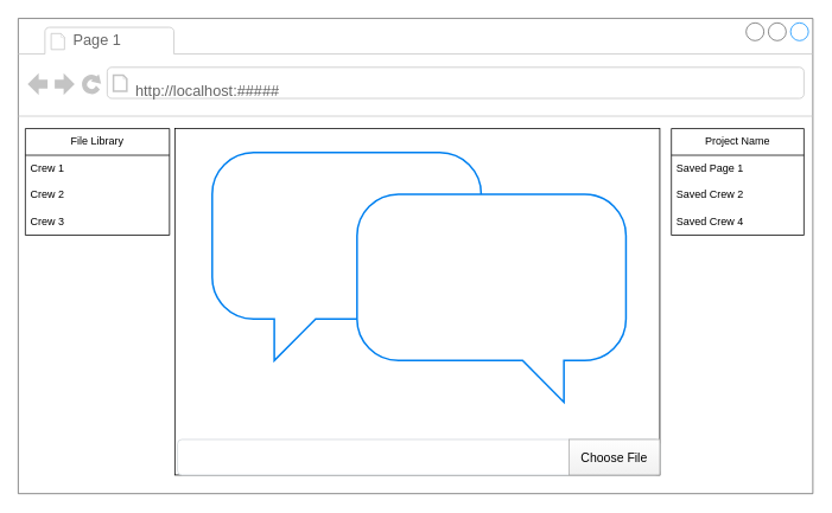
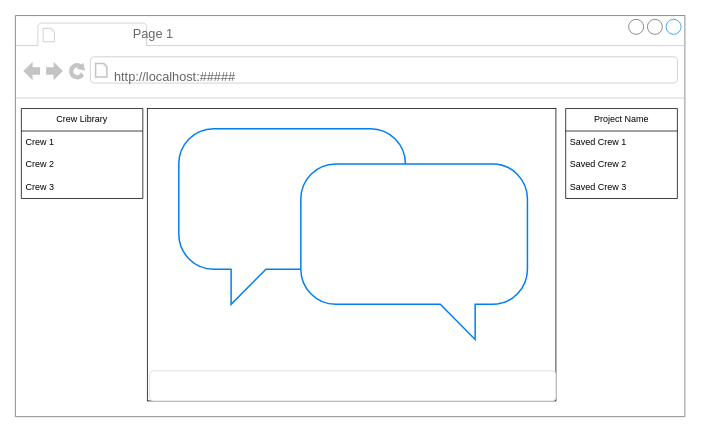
  <mxCell id="0" />
  <mxCell id="1" parent="0" />
  <mxCell id="2" value="" style="strokeWidth=1;shadow=0;dashed=0;align=center;html=1;shape=mxgraph.mockup.containers.browserWindow;rSize=0;strokeColor=#666666;strokeColor2=#008cff;strokeColor3=#c4c4c4;mainText=,;recursiveResize=0;" vertex="1" parent="1"><mxGeometry x="20" y="20" width="893" height="535" as="geometry" /></mxCell>
- <mxCell id="3" value="Page 1" style="strokeWidth=1;shadow=0;dashed=0;align=center;html=1;shape=mxgraph.mockup.containers.anchor;fontSize=17;fontColor=#666666;align=left;whiteSpace=wrap;" vertex="1" parent="2"><mxGeometry x="60" y="12" width="110" height="26" as="geometry" /></mxCell>
+ <mxCell id="3" value="Page 1" style="strokeWidth=1;shadow=0;dashed=0;align=center;html=1;shape=mxgraph.mockup.containers.anchor;fontSize=17;fontColor=#666666;align=left;whiteSpace=wrap;" vertex="1" parent="2"><mxGeometry x="155" y="12" width="110" height="26" as="geometry" /></mxCell>
  <mxCell id="4" value="http://localhost:#####" style="strokeWidth=1;shadow=0;dashed=0;align=center;html=1;shape=mxgraph.mockup.containers.anchor;rSize=0;fontSize=17;fontColor=#666666;align=left;" vertex="1" parent="2"><mxGeometry x="130" y="70" width="250" height="26" as="geometry" /></mxCell>
  <mxCell id="5" value="" style="rounded=0;whiteSpace=wrap;html=1;" vertex="1" parent="2"><mxGeometry x="176" y="124" width="545" height="390" as="geometry" /></mxCell>
  <mxCell id="6" value="" style="html=1;verticalLabelPosition=bottom;align=center;labelBackgroundColor=#ffffff;verticalAlign=top;strokeWidth=2;strokeColor=#0080F0;shadow=0;dashed=0;shape=mxgraph.ios7.icons.chat;" vertex="1" parent="2"><mxGeometry x="218" y="151" width="465" height="281" as="geometry" /></mxCell>
  <mxCell id="7" value="" style="html=1;shadow=0;dashed=0;shape=mxgraph.bootstrap.rrect;rSize=5;strokeColor=#CED4DA;html=1;whiteSpace=wrap;fillColor=#FFFFFF;fontColor=#7D868C;align=left;spacing=15;spacingLeft=40;fontSize=14;" vertex="1" parent="2"><mxGeometry x="179" y="474" width="542" height="40" as="geometry" /></mxCell>
- <mxCell id="8" value="Choose File" style="fillColor=#FEFEFE;strokeColor=#AAAAAA;fontSize=14;gradientColor=#F0F0F0;" vertex="1" parent="7"><mxGeometry x="440" width="102" height="40" as="geometry" /></mxCell>
- <mxCell id="9" value="File Library" style="swimlane;fontStyle=0;childLayout=stackLayout;horizontal=1;startSize=30;horizontalStack=0;resizeParent=1;resizeParentMax=0;resizeLast=0;collapsible=1;marginBottom=0;whiteSpace=wrap;html=1;" vertex="1" parent="2"><mxGeometry x="8" y="124" width="162" height="120" as="geometry" /></mxCell>
+ <mxCell id="9" value="Crew Library" style="swimlane;fontStyle=0;childLayout=stackLayout;horizontal=1;startSize=30;horizontalStack=0;resizeParent=1;resizeParentMax=0;resizeLast=0;collapsible=1;marginBottom=0;whiteSpace=wrap;html=1;" vertex="1" parent="2"><mxGeometry x="8" y="124" width="162" height="120" as="geometry" /></mxCell>
  <mxCell id="10" value="Crew 1" style="text;strokeColor=none;fillColor=none;align=left;verticalAlign=middle;spacingLeft=4;spacingRight=4;overflow=hidden;points=[[0,0.5],[1,0.5]];portConstraint=eastwest;rotatable=0;whiteSpace=wrap;html=1;" vertex="1" parent="9"><mxGeometry y="30" width="162" height="30" as="geometry" /></mxCell>
  <mxCell id="11" value="Crew 2" style="text;strokeColor=none;fillColor=none;align=left;verticalAlign=middle;spacingLeft=4;spacingRight=4;overflow=hidden;points=[[0,0.5],[1,0.5]];portConstraint=eastwest;rotatable=0;whiteSpace=wrap;html=1;" vertex="1" parent="9"><mxGeometry y="60" width="162" height="30" as="geometry" /></mxCell>
  <mxCell id="12" value="Crew 3" style="text;strokeColor=none;fillColor=none;align=left;verticalAlign=middle;spacingLeft=4;spacingRight=4;overflow=hidden;points=[[0,0.5],[1,0.5]];portConstraint=eastwest;rotatable=0;whiteSpace=wrap;html=1;" vertex="1" parent="9"><mxGeometry y="90" width="162" height="30" as="geometry" /></mxCell>
  <mxCell id="13" value="Project Name" style="swimlane;fontStyle=0;childLayout=stackLayout;horizontal=1;startSize=30;horizontalStack=0;resizeParent=1;resizeParentMax=0;resizeLast=0;collapsible=1;marginBottom=0;whiteSpace=wrap;html=1;" vertex="1" parent="2"><mxGeometry x="734" y="124" width="149" height="120" as="geometry" /></mxCell>
- <mxCell id="14" value="Saved Page 1" style="text;strokeColor=none;fillColor=none;align=left;verticalAlign=middle;spacingLeft=4;spacingRight=4;overflow=hidden;points=[[0,0.5],[1,0.5]];portConstraint=eastwest;rotatable=0;whiteSpace=wrap;html=1;" vertex="1" parent="13"><mxGeometry y="30" width="149" height="30" as="geometry" /></mxCell>
+ <mxCell id="14" value="Saved Crew 1" style="text;strokeColor=none;fillColor=none;align=left;verticalAlign=middle;spacingLeft=4;spacingRight=4;overflow=hidden;points=[[0,0.5],[1,0.5]];portConstraint=eastwest;rotatable=0;whiteSpace=wrap;html=1;" vertex="1" parent="13"><mxGeometry y="30" width="149" height="30" as="geometry" /></mxCell>
  <mxCell id="15" value="Saved Crew 2" style="text;strokeColor=none;fillColor=none;align=left;verticalAlign=middle;spacingLeft=4;spacingRight=4;overflow=hidden;points=[[0,0.5],[1,0.5]];portConstraint=eastwest;rotatable=0;whiteSpace=wrap;html=1;" vertex="1" parent="13"><mxGeometry y="60" width="149" height="30" as="geometry" /></mxCell>
- <mxCell id="16" value="Saved Crew 4" style="text;strokeColor=none;fillColor=none;align=left;verticalAlign=middle;spacingLeft=4;spacingRight=4;overflow=hidden;points=[[0,0.5],[1,0.5]];portConstraint=eastwest;rotatable=0;whiteSpace=wrap;html=1;" vertex="1" parent="13"><mxGeometry y="90" width="149" height="30" as="geometry" /></mxCell>
+ <mxCell id="16" value="Saved Crew 3" style="text;strokeColor=none;fillColor=none;align=left;verticalAlign=middle;spacingLeft=4;spacingRight=4;overflow=hidden;points=[[0,0.5],[1,0.5]];portConstraint=eastwest;rotatable=0;whiteSpace=wrap;html=1;" vertex="1" parent="13"><mxGeometry y="90" width="149" height="30" as="geometry" /></mxCell>
